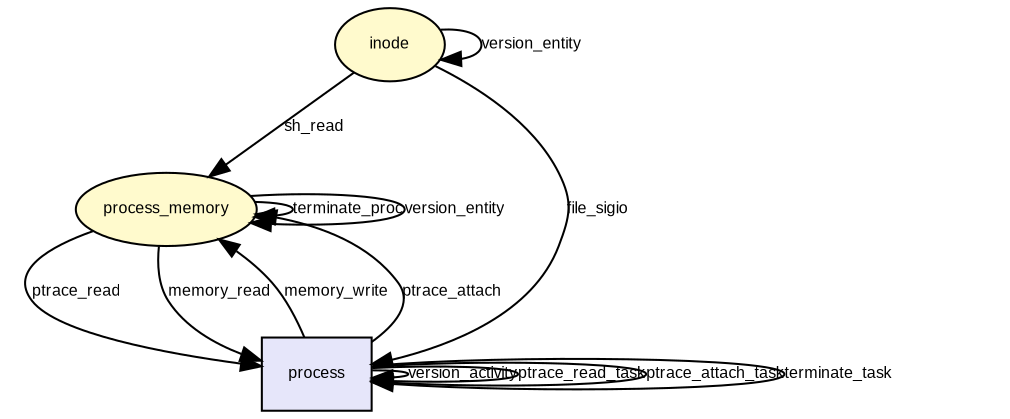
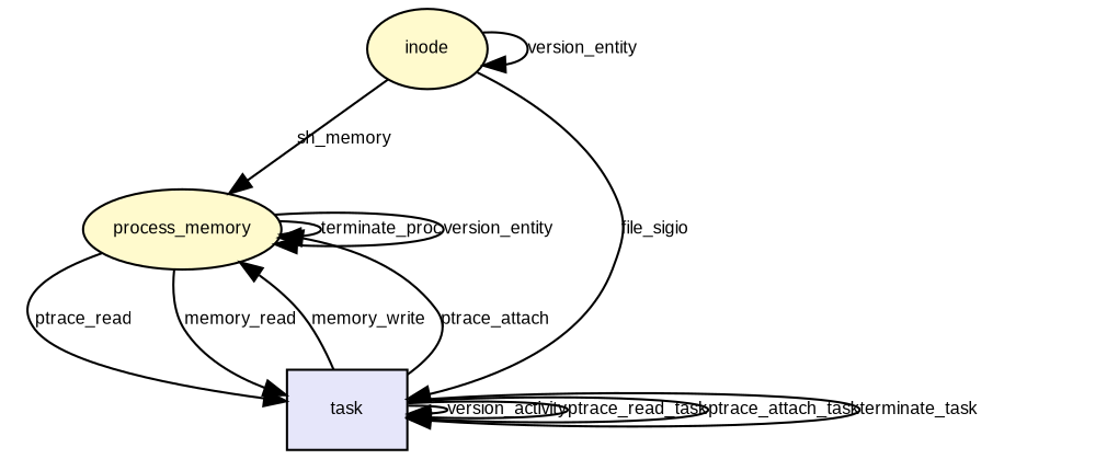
  digraph {
    fontname="Liberation Sans"
    node [fillcolor="#fffacd" fontname="Liberation Sans" fontsize=8 shape=ellipse style=filled]
    edge [fontname="Liberation Sans" fontsize=8]
    n1 [label=process_memory]
-   n2 [fillcolor="#e6e6fa" label=process shape=rectangle]
+   n2 [fillcolor="#e6e6fa" label=task shape=rectangle]
    n3 [label=inode]
    n1 -> n1 [label=terminate_proc]
    n1 -> n1 [label=version_entity]
    n1 -> n2 [label=ptrace_read]
    n1 -> n2 [label=memory_read]
    n2 -> n1 [label=memory_write]
    n2 -> n1 [label=ptrace_attach]
    n2 -> n2 [label=version_activity]
    n2 -> n2 [label=ptrace_read_task]
    n2 -> n2 [label=ptrace_attach_task]
    n2 -> n2 [label=terminate_task]
-   n3 -> n1 [label=sh_read]
+   n3 -> n1 [label=sh_memory]
    n3 -> n2 [label=file_sigio]
    n3 -> n3 [label=version_entity]
  }
